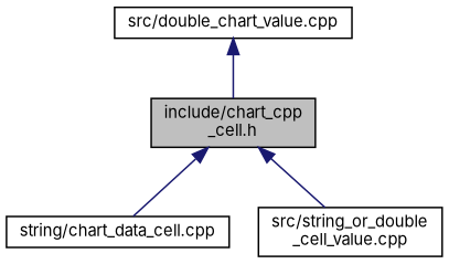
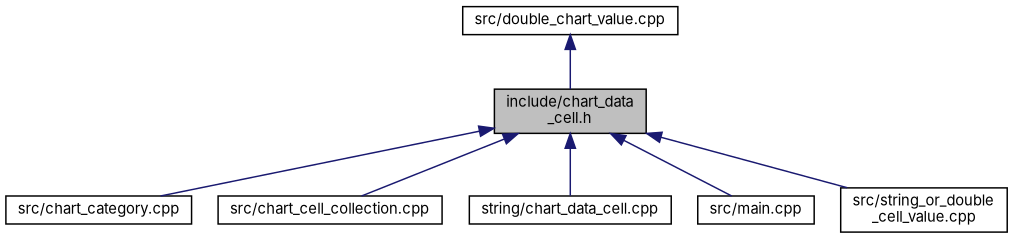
  digraph {
    fontname=Inter
    node [color=black fillcolor=white fontname=Inter fontsize=10 shape=record style=filled]
    edge [color=midnightblue dir=back fontname=Inter fontsize=10 labelfontname=Helvetica labelfontsize=10 style=solid]
-   n1 [fillcolor=grey75 fontcolor=black height=0.2 label="include/chart_cpp\l_cell.h" width=0.4]
+   n1 [fillcolor=grey75 fontcolor=black height=0.2 label="include/chart_data\l_cell.h" width=0.4]
+   n2 [height=0.2 label="src/chart_category.cpp" width=0.4]
+   n3 [height=0.2 label="src/chart_cell_collection.cpp" width=0.4]
    n4 [height=0.2 label="string/chart_data_cell.cpp" width=0.4]
+   n5 [height=0.2 label="src/main.cpp" width=0.4]
    n6 [height=0.2 label="src/string_or_double\l_cell_value.cpp" width=0.4]
    n7 [height=0.2 label="src/double_chart_value.cpp" width=0.4]
+   n1 -> n2
+   n1 -> n3
    n1 -> n4
+   n1 -> n5
    n1 -> n6
    n7 -> n1
  }
